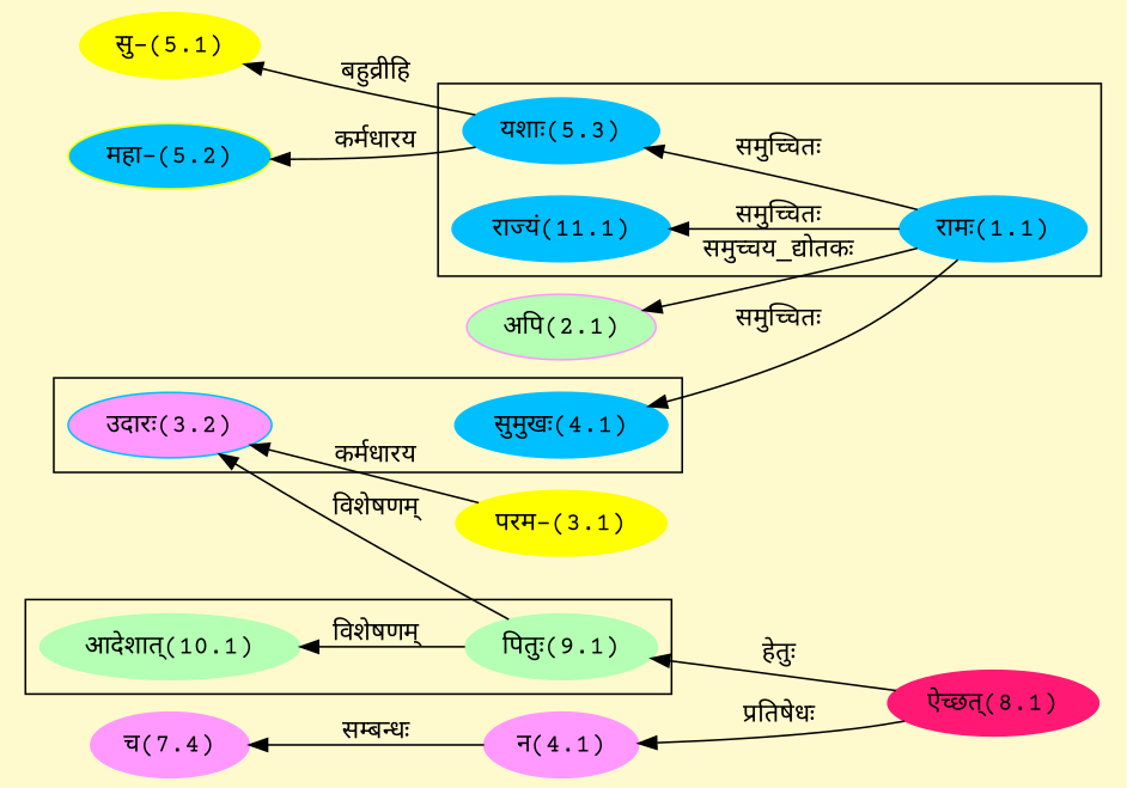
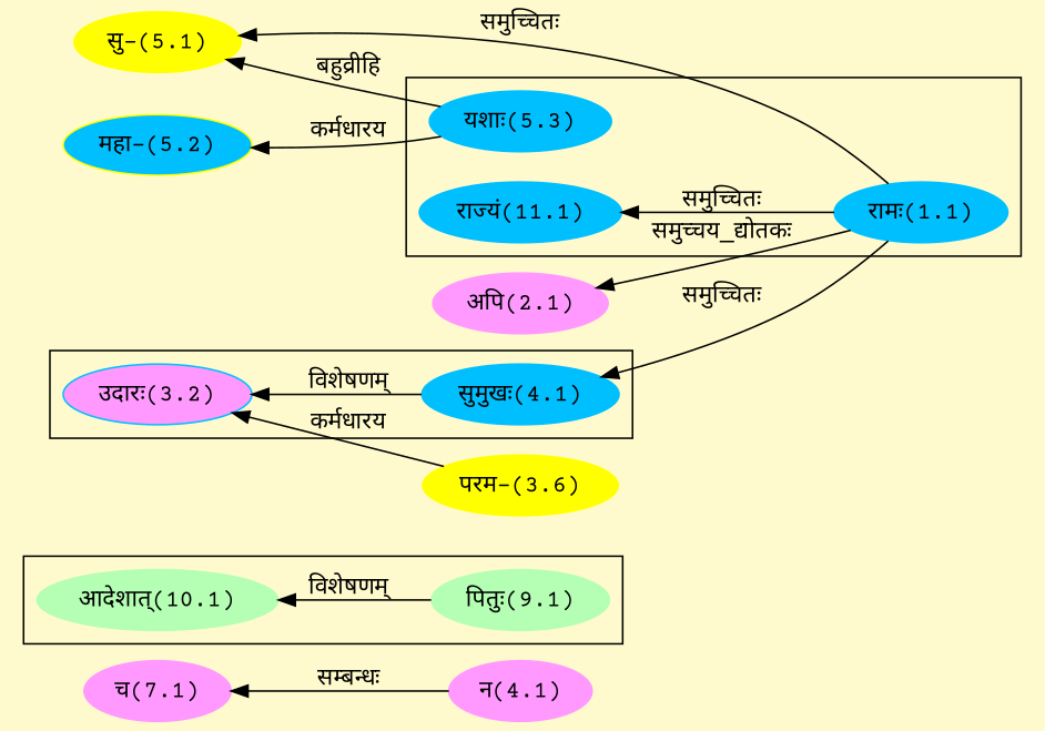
  digraph {
    bgcolor=lemonchiffon1
    compound=true
    fontname="Courier Prime"
    rankdir=LR
    node [color="#00BFFF" fontname="Courier Prime" style=filled]
    edge [dir=back fontname="Courier Prime"]
    n1 [fillcolor="#FF99FF" label="उदारः(3.2)"]
    n2 [label="सुमुखः(4.1)"]
    n3 [label="रामः(1.1)"]
    n4 [label="यशाः(5.3)"]
    n5 [label="राज्यं(11.1)"]
    n6 [color="#B4FFB4" label="आदेशात्(10.1)"]
    n7 [color="#B4FFB4" label="पितुः(9.1)"]
-   n8 [color="#FFFF00" label="परम-(3.1)"]
-   n9 [color="#FF1975" label="ऐच्छत्(8.1)"]
-   n10 [color="#FF99FF" label="अपि(2.1)" fillcolor="#B4FFB4"]
+   n8 [color="#FFFF00" label="परम-(3.6)"]
+   n10 [color="#FF99FF" label="अपि(2.1)"]
    n11 [color="#FFFF00" label="सु-(5.1)"]
    n12 [color="#FFFF00" fillcolor="#00BFFF" label="महा-(5.2)"]
    n13 [color="#FF99FF" label="न(4.1)"]
-   n14 [color="#FF99FF" label="च(7.4)"]
+   n14 [color="#FF99FF" label="च(7.1)"]
    subgraph cluster_1 {
      n1
      n2
    }
    subgraph cluster_2 {
      n3
      n4
      n5
    }
    subgraph cluster_3 {
      n6
      n7
    }
-   n1 -> n7 [label="विशेषणम्"]
+   n1 -> n2 [label="विशेषणम्"]
    n1 -> n8 [label="कर्मधारय"]
    n2 -> n3 [label="समुच्चितः"]
-   n4 -> n3 [label="समुच्चितः"]
+   n11 -> n3 [label="समुच्चितः"]
    n5 -> n3 [label="समुच्चितः"]
    n6 -> n7 [label="विशेषणम्"]
-   n7 -> n9 [label="हेतुः"]
    n10 -> n3 [label="समुच्चय_द्योतकः"]
    n11 -> n4 [label="बहुव्रीहि"]
    n12 -> n4 [label="कर्मधारय"]
-   n13 -> n9 [label="प्रतिषेधः"]
    n14 -> n13 [label="सम्बन्धः"]
  }
